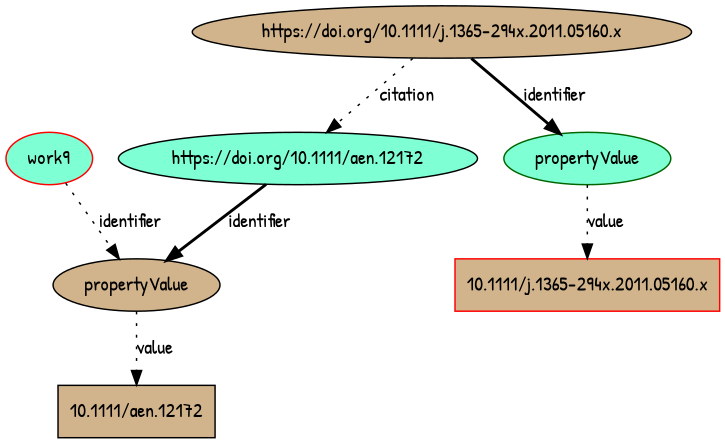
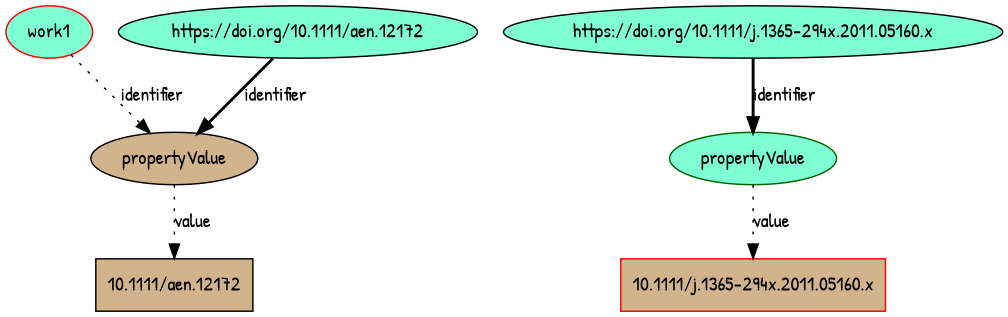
  digraph {
    fontname="Patrick Hand"
    node [color=black fillcolor=tan fontname="Patrick Hand" style=filled]
    edge [fontname="Patrick Hand" style=dotted]
    n1 [label=propertyValue]
    n2 [label="10.1111/aen.12172" shape=box]
    n3 [color=darkgreen fillcolor=aquamarine label=propertyValue]
    n4 [color=red label="10.1111/j.1365-294x.2011.05160.x" shape=box]
-   work1 [color=red fillcolor=aquamarine label=work9]
+   work1 [color=red fillcolor=aquamarine]
    n6 [fillcolor=aquamarine label="https://doi.org/10.1111/aen.12172"]
-   n7 [label="https://doi.org/10.1111/j.1365-294x.2011.05160.x"]
+   n7 [fillcolor=aquamarine label="https://doi.org/10.1111/j.1365-294x.2011.05160.x"]
    n1 -> n2 [label=value]
    n3 -> n4 [label=value]
    work1 -> n1 [label=identifier]
    n6 -> n1 [label=identifier style=bold]
    n7 -> n3 [label=identifier style=bold]
-   n7 -> n6 [label=citation]
  }
